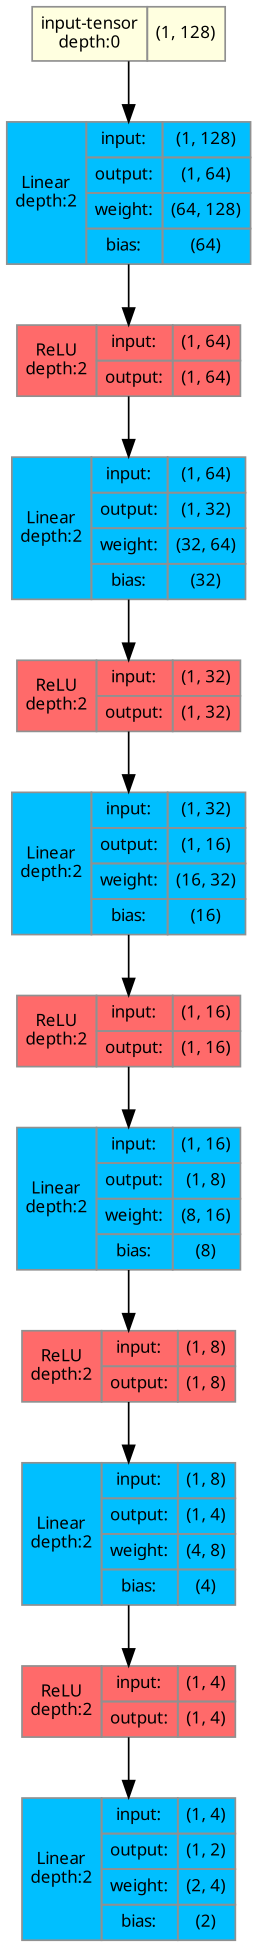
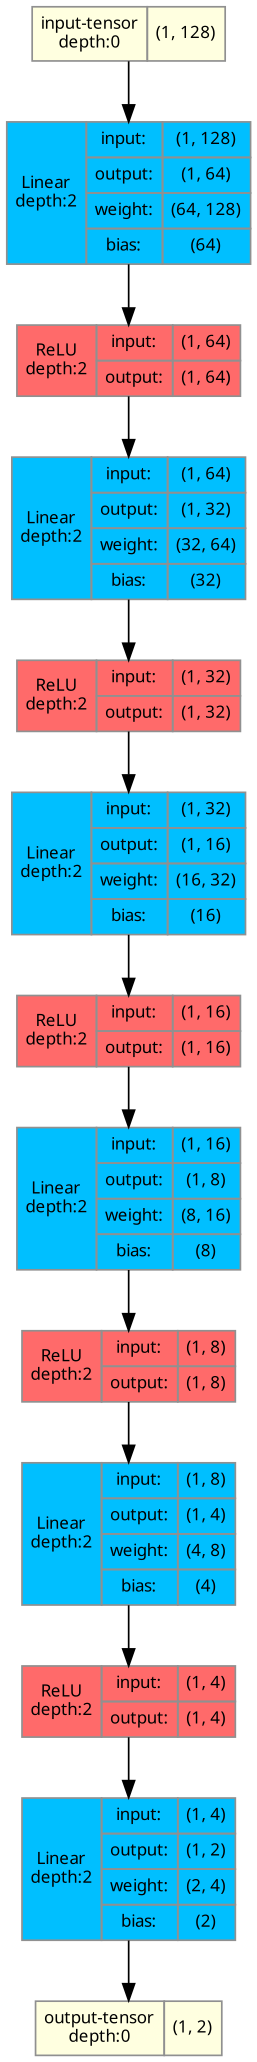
  strict digraph {
    ordering=in
    rankdir=TB
    node [align=left color="#909090" fillcolor=deepskyblue1 fontname="Linux libertine" fontsize=10 margin=0 ranksep=0.1 shape=plaintext style=filled]
    edge [fontsize=10]
    n1 [fillcolor=lightyellow height=0.2 label=<                     <TABLE BORDER="0" CELLBORDER="1"                     CELLSPACING="0" CELLPADDING="4">                         <TR><TD BGCOLOR="lightyellow">input-tensor<BR/>depth:0</TD><TD>(1, 128)</TD></TR>                     </TABLE>>]
    n2 [height=0.2 label=<                     <TABLE BORDER="0" CELLBORDER="1"                     CELLSPACING="0" CELLPADDING="4">                     <TR>                         <TD ROWSPAN="232"                         BGCOLOR="deepskyblue1">Linear<BR/>depth:2</TD>                         <TD>input:</TD>                         <TD>(1, 128)</TD>                     </TR>                     <TR>                         <TD>output:</TD>                         <TD>(1, 64)</TD>                     </TR>                                     <TR>                     <TD>weight:</TD>                     <TD>(64, 128)</TD>                 </TR>                 <TR>                     <TD>bias:</TD>                     <TD>(64)</TD>                 </TR>                     </TABLE>>]
    n3 [fillcolor=indianred1 height=0.2 label=<                     <TABLE BORDER="0" CELLBORDER="1"                     CELLSPACING="0" CELLPADDING="4">                     <TR>                         <TD ROWSPAN="2"                         BGCOLOR="indianred1">ReLU<BR/>depth:2</TD>                         <TD>input:</TD>                         <TD>(1, 64)</TD>                     </TR>                     <TR>                         <TD>output:</TD>                         <TD>(1, 64)</TD>                     </TR>                                          </TABLE>>]
    n4 [height=0.2 label=<                     <TABLE BORDER="0" CELLBORDER="1"                     CELLSPACING="0" CELLPADDING="4">                     <TR>                         <TD ROWSPAN="231"                         BGCOLOR="deepskyblue1">Linear<BR/>depth:2</TD>                         <TD>input:</TD>                         <TD>(1, 64)</TD>                     </TR>                     <TR>                         <TD>output:</TD>                         <TD>(1, 32)</TD>                     </TR>                                     <TR>                     <TD>weight:</TD>                     <TD>(32, 64)</TD>                 </TR>                 <TR>                     <TD>bias:</TD>                     <TD>(32)</TD>                 </TR>                     </TABLE>>]
    n5 [fillcolor=indianred1 height=0.2 label=<                     <TABLE BORDER="0" CELLBORDER="1"                     CELLSPACING="0" CELLPADDING="4">                     <TR>                         <TD ROWSPAN="2"                         BGCOLOR="indianred1">ReLU<BR/>depth:2</TD>                         <TD>input:</TD>                         <TD>(1, 32)</TD>                     </TR>                     <TR>                         <TD>output:</TD>                         <TD>(1, 32)</TD>                     </TR>                                          </TABLE>>]
    n6 [height=0.2 label=<                     <TABLE BORDER="0" CELLBORDER="1"                     CELLSPACING="0" CELLPADDING="4">                     <TR>                         <TD ROWSPAN="231"                         BGCOLOR="deepskyblue1">Linear<BR/>depth:2</TD>                         <TD>input:</TD>                         <TD>(1, 32)</TD>                     </TR>                     <TR>                         <TD>output:</TD>                         <TD>(1, 16)</TD>                     </TR>                                     <TR>                     <TD>weight:</TD>                     <TD>(16, 32)</TD>                 </TR>                 <TR>                     <TD>bias:</TD>                     <TD>(16)</TD>                 </TR>                     </TABLE>>]
    n7 [fillcolor=indianred1 height=0.2 label=<                     <TABLE BORDER="0" CELLBORDER="1"                     CELLSPACING="0" CELLPADDING="4">                     <TR>                         <TD ROWSPAN="2"                         BGCOLOR="indianred1">ReLU<BR/>depth:2</TD>                         <TD>input:</TD>                         <TD>(1, 16)</TD>                     </TR>                     <TR>                         <TD>output:</TD>                         <TD>(1, 16)</TD>                     </TR>                                          </TABLE>>]
    n8 [height=0.2 label=<                     <TABLE BORDER="0" CELLBORDER="1"                     CELLSPACING="0" CELLPADDING="4">                     <TR>                         <TD ROWSPAN="229"                         BGCOLOR="deepskyblue1">Linear<BR/>depth:2</TD>                         <TD>input:</TD>                         <TD>(1, 16)</TD>                     </TR>                     <TR>                         <TD>output:</TD>                         <TD>(1, 8)</TD>                     </TR>                                     <TR>                     <TD>weight:</TD>                     <TD>(8, 16)</TD>                 </TR>                 <TR>                     <TD>bias:</TD>                     <TD>(8)</TD>                 </TR>                     </TABLE>>]
    n9 [fillcolor=indianred1 height=0.2 label=<                     <TABLE BORDER="0" CELLBORDER="1"                     CELLSPACING="0" CELLPADDING="4">                     <TR>                         <TD ROWSPAN="2"                         BGCOLOR="indianred1">ReLU<BR/>depth:2</TD>                         <TD>input:</TD>                         <TD>(1, 8)</TD>                     </TR>                     <TR>                         <TD>output:</TD>                         <TD>(1, 8)</TD>                     </TR>                                          </TABLE>>]
    n10 [height=0.2 label=<                     <TABLE BORDER="0" CELLBORDER="1"                     CELLSPACING="0" CELLPADDING="4">                     <TR>                         <TD ROWSPAN="228"                         BGCOLOR="deepskyblue1">Linear<BR/>depth:2</TD>                         <TD>input:</TD>                         <TD>(1, 8)</TD>                     </TR>                     <TR>                         <TD>output:</TD>                         <TD>(1, 4)</TD>                     </TR>                                     <TR>                     <TD>weight:</TD>                     <TD>(4, 8)</TD>                 </TR>                 <TR>                     <TD>bias:</TD>                     <TD>(4)</TD>                 </TR>                     </TABLE>>]
    n11 [fillcolor=indianred1 height=0.2 label=<                     <TABLE BORDER="0" CELLBORDER="1"                     CELLSPACING="0" CELLPADDING="4">                     <TR>                         <TD ROWSPAN="2"                         BGCOLOR="indianred1">ReLU<BR/>depth:2</TD>                         <TD>input:</TD>                         <TD>(1, 4)</TD>                     </TR>                     <TR>                         <TD>output:</TD>                         <TD>(1, 4)</TD>                     </TR>                                          </TABLE>>]
    n12 [height=0.2 label=<                     <TABLE BORDER="0" CELLBORDER="1"                     CELLSPACING="0" CELLPADDING="4">                     <TR>                         <TD ROWSPAN="228"                         BGCOLOR="deepskyblue1">Linear<BR/>depth:2</TD>                         <TD>input:</TD>                         <TD>(1, 4)</TD>                     </TR>                     <TR>                         <TD>output:</TD>                         <TD>(1, 2)</TD>                     </TR>                                     <TR>                     <TD>weight:</TD>                     <TD>(2, 4)</TD>                 </TR>                 <TR>                     <TD>bias:</TD>                     <TD>(2)</TD>                 </TR>                     </TABLE>>]
+   n13 [fillcolor=lightyellow height=0.2 label=<                     <TABLE BORDER="0" CELLBORDER="1"                     CELLSPACING="0" CELLPADDING="4">                         <TR><TD BGCOLOR="lightyellow">output-tensor<BR/>depth:0</TD><TD>(1, 2)</TD></TR>                     </TABLE>>]
    n1 -> n2
    n2 -> n3
    n3 -> n4
    n4 -> n5
    n5 -> n6
    n6 -> n7
    n7 -> n8
    n8 -> n9
    n9 -> n10
    n10 -> n11
    n11 -> n12
+   n12 -> n13
  }
